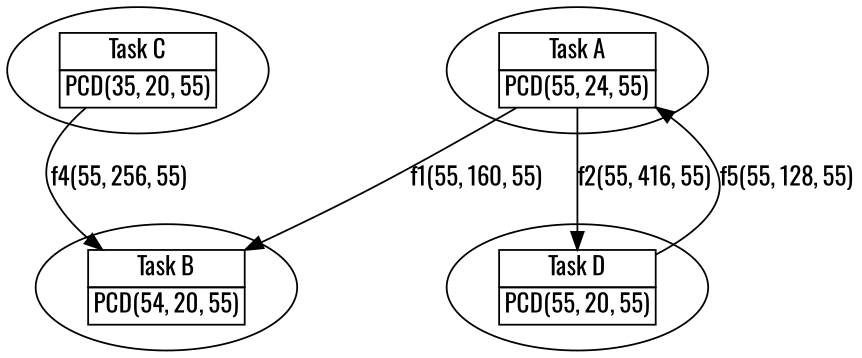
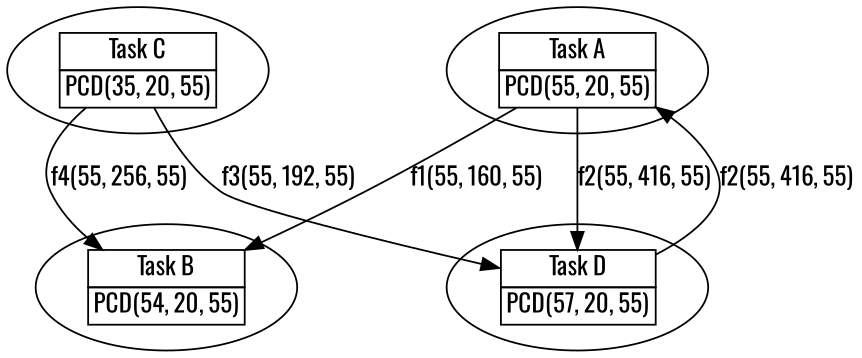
  digraph {
    fontname=Oswald
    node [fontname=Oswald]
    edge [fontname=Oswald headport=B tailport=A]
-   n1 [fillcolor=red label=< 	<table port="A" border="0" cellborder="1" cellspacing="0"> 		<tr><td>Task A</td></tr> 		<tr><td>PCD(55, 24, 55)</td></tr>     </table> 	>]
+   n1 [fillcolor=red label=< 	<table port="A" border="0" cellborder="1" cellspacing="0"> 		<tr><td>Task A</td></tr> 		<tr><td>PCD(55, 20, 55)</td></tr>     </table> 	>]
    n2 [label=< 	<table port="B" border="0" cellborder="1" cellspacing="0"> 		<tr><td>Task B</td></tr> 		<tr><td>PCD(54, 20, 55)</td></tr>     </table> 	>]
-   n3 [label=< 	<table port="D" border="0" cellborder="1" cellspacing="0"> 		<tr><td>Task D</td></tr> 		<tr><td>PCD(55, 20, 55)</td></tr>     </table> 	>]
+   n3 [label=< 	<table port="D" border="0" cellborder="1" cellspacing="0"> 		<tr><td>Task D</td></tr> 		<tr><td>PCD(57, 20, 55)</td></tr>     </table> 	>]
    n4 [label=< 	<table port="C" border="0" cellborder="1" cellspacing="0"> 		<tr><td>Task C</td></tr> 		<tr><td>PCD(35, 20, 55)</td></tr>     </table> 	>]
    n1 -> n2 [label="f1(55, 160, 55)"]
    n1 -> n3 [headport=D label="f2(55, 416, 55)"]
-   n3 -> n1 [headport=A label="f5(55, 128, 55)" tailport=D]
+   n3 -> n1 [headport=A label="f2(55, 416, 55)" tailport=D]
    n4 -> n2 [label="f4(55, 256, 55)" tailport=C]
+   n4 -> n3 [headport=D label="f3(55, 192, 55)" tailport=C]
  }
